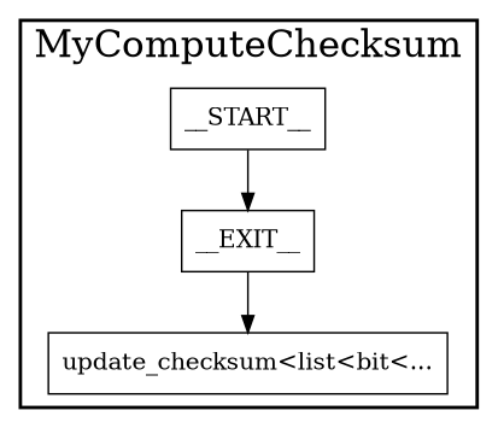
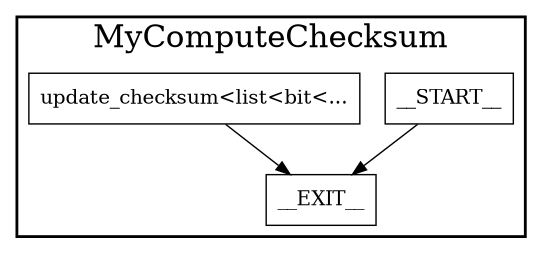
  digraph {
    node [shape=rectangle style=solid]
    n1 [label=__START__]
    n2 [label="update_checksum<list<bit<..."]
    n3 [label=__EXIT__]
    subgraph cluster_1 {
      fontsize="22pt"
      label=MyComputeChecksum
      style=bold
      n1
      n2
      n3
    }
    n1 -> n3
-   n3 -> n2
+   n2 -> n3
  }
